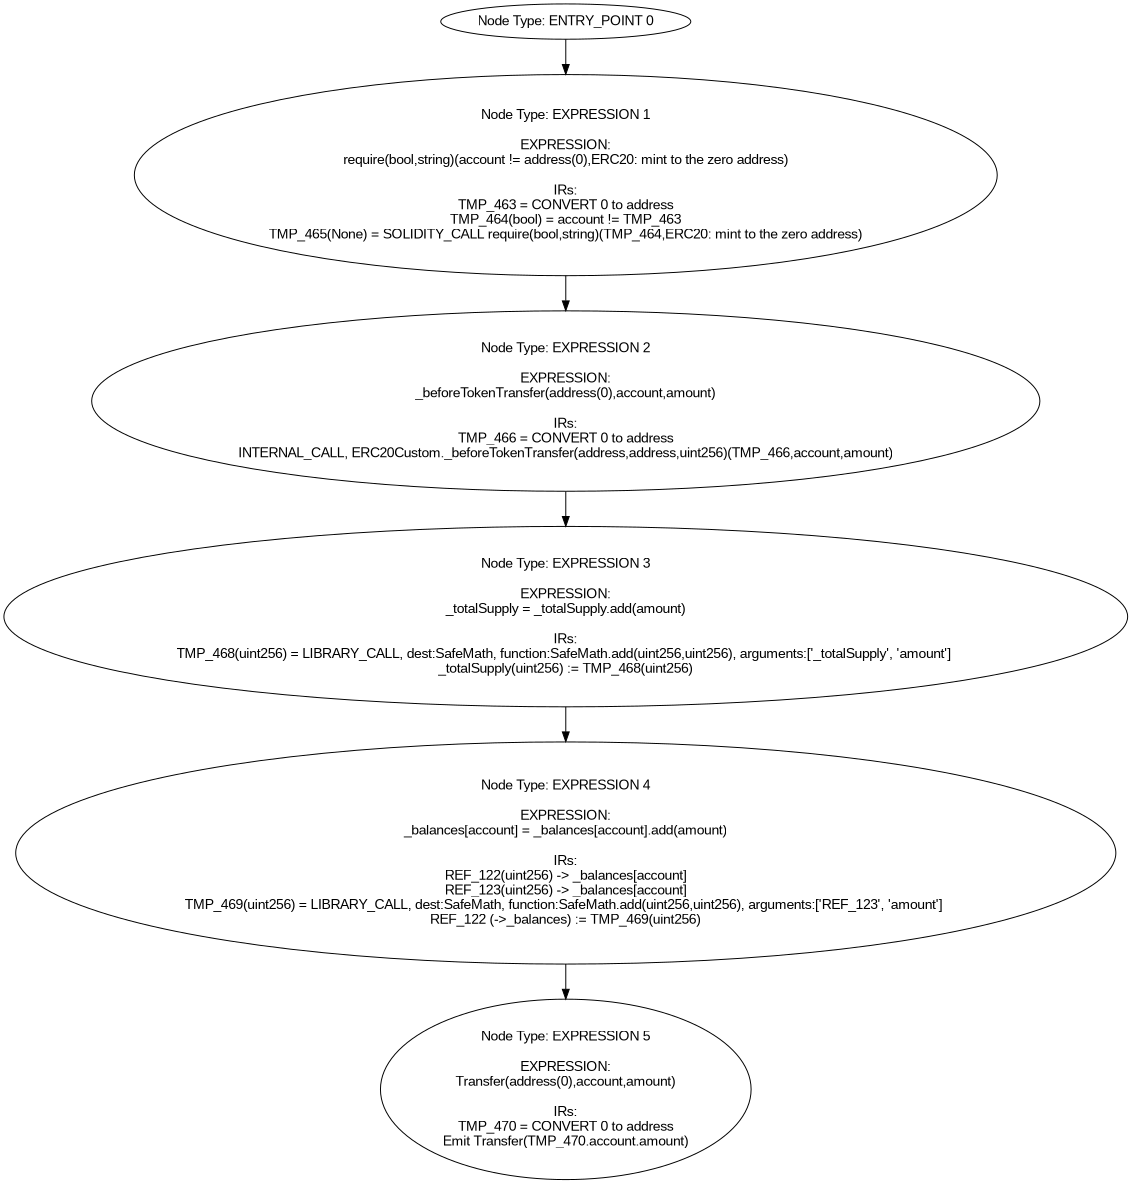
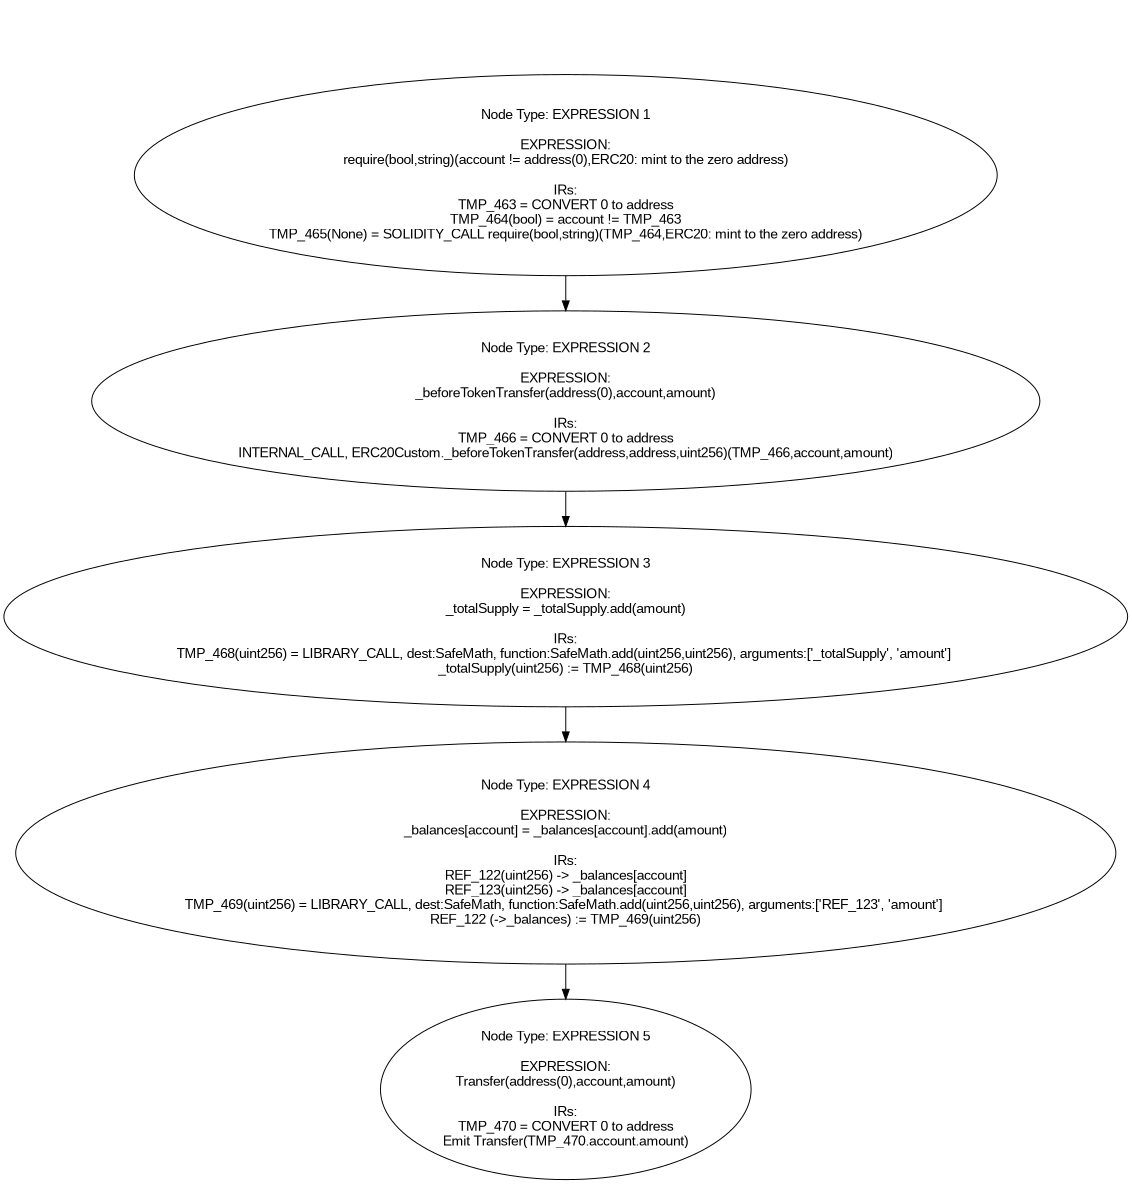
  digraph {
    fontname="Liberation Sans"
    node [fontname="Liberation Sans"]
    edge [fontname="Liberation Sans"]
-   n1 [label="Node Type: ENTRY_POINT 0\n"]
    n2 [label="Node Type: EXPRESSION 1\n\nEXPRESSION:\nrequire(bool,string)(account != address(0),ERC20: mint to the zero address)\n\nIRs:\nTMP_463 = CONVERT 0 to address\nTMP_464(bool) = account != TMP_463\nTMP_465(None) = SOLIDITY_CALL require(bool,string)(TMP_464,ERC20: mint to the zero address)"]
    n3 [label="Node Type: EXPRESSION 2\n\nEXPRESSION:\n_beforeTokenTransfer(address(0),account,amount)\n\nIRs:\nTMP_466 = CONVERT 0 to address\nINTERNAL_CALL, ERC20Custom._beforeTokenTransfer(address,address,uint256)(TMP_466,account,amount)"]
    n4 [label="Node Type: EXPRESSION 3\n\nEXPRESSION:\n_totalSupply = _totalSupply.add(amount)\n\nIRs:\nTMP_468(uint256) = LIBRARY_CALL, dest:SafeMath, function:SafeMath.add(uint256,uint256), arguments:['_totalSupply', 'amount'] \n_totalSupply(uint256) := TMP_468(uint256)"]
    n5 [label="Node Type: EXPRESSION 4\n\nEXPRESSION:\n_balances[account] = _balances[account].add(amount)\n\nIRs:\nREF_122(uint256) -> _balances[account]\nREF_123(uint256) -> _balances[account]\nTMP_469(uint256) = LIBRARY_CALL, dest:SafeMath, function:SafeMath.add(uint256,uint256), arguments:['REF_123', 'amount'] \nREF_122 (->_balances) := TMP_469(uint256)"]
    n6 [label="Node Type: EXPRESSION 5\n\nEXPRESSION:\nTransfer(address(0),account,amount)\n\nIRs:\nTMP_470 = CONVERT 0 to address\nEmit Transfer(TMP_470.account.amount)"]
-   n1 -> n2
    n2 -> n3
    n3 -> n4
    n4 -> n5
    n5 -> n6
  }
